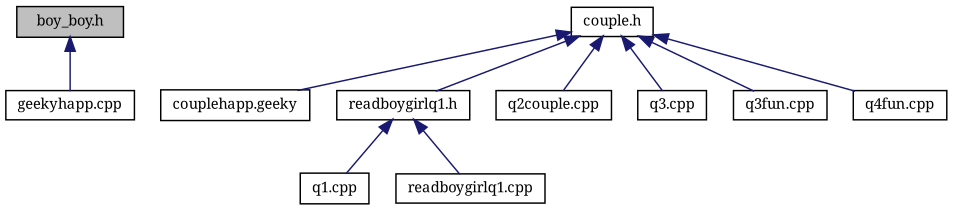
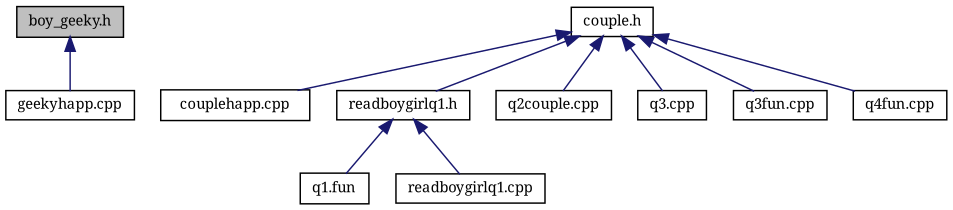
  digraph {
    fontname="Noto Serif"
    node [color=black fillcolor=white fontname="Noto Serif" fontsize=10 shape=record style=filled]
    edge [color=midnightblue dir=back fontname="Noto Serif" fontsize=10 labelfontname=Helvetica labelfontsize=10 style=solid]
-   n1 [fillcolor=grey75 fontcolor=black height=0.2 label="boy_boy.h" width=0.4]
+   n1 [fillcolor=grey75 fontcolor=black height=0.2 label="boy_geeky.h" width=0.4]
    n2 [height=0.2 label="geekyhapp.cpp" width=0.4]
    n3 [height=0.2 label="couple.h" width=0.4]
-   n4 [height=0.2 label="couplehapp.geeky" width=0.4]
+   n4 [height=0.2 label="couplehapp.cpp" width=0.4]
    n5 [height=0.2 label="readboygirlq1.h" width=0.4]
    n6 [height=0.2 label="q2couple.cpp" width=0.4]
    n7 [height=0.2 label="q3.cpp" width=0.4]
    n8 [height=0.2 label="q3fun.cpp" width=0.4]
    n9 [height=0.2 label="q4fun.cpp" width=0.4]
-   n10 [height=0.2 label="q1.cpp" width=0.4]
+   n10 [height=0.2 label="q1.fun" width=0.4]
    n11 [height=0.2 label="readboygirlq1.cpp" width=0.4]
    n1 -> n2
    n3 -> n4
    n3 -> n5
    n3 -> n6
    n3 -> n7
    n3 -> n8
    n3 -> n9
    n5 -> n10
    n5 -> n11
  }
